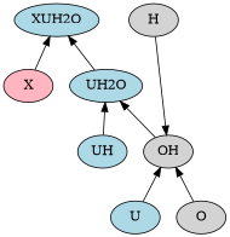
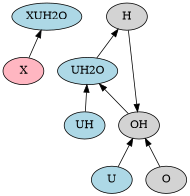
  digraph {
    rankdir=BT
    node [fillcolor=lightblue style=filled]
    OH [fillcolor=lightgray]
    U
    UH
    UH2O
    XUH2O
    H [fillcolor=lightgray]
    O [fillcolor=lightgray]
    X [fillcolor=lightpink]
    OH -> UH2O
    U -> OH
    UH -> UH2O
-   UH2O -> XUH2O
+   UH2O -> H
    H -> OH
    O -> OH
    X -> XUH2O
  }
